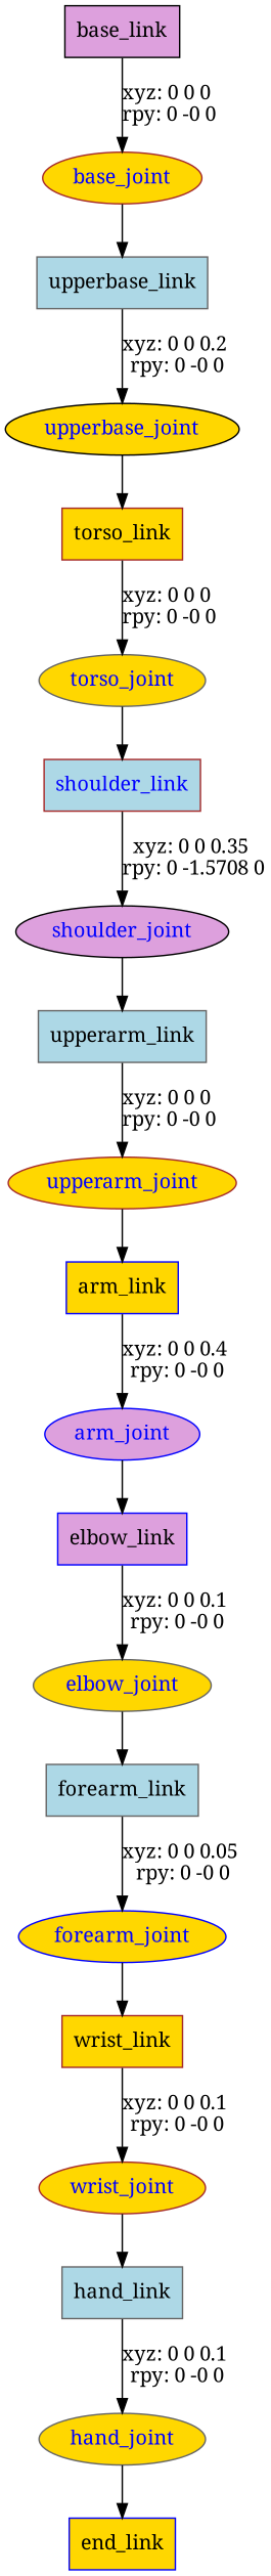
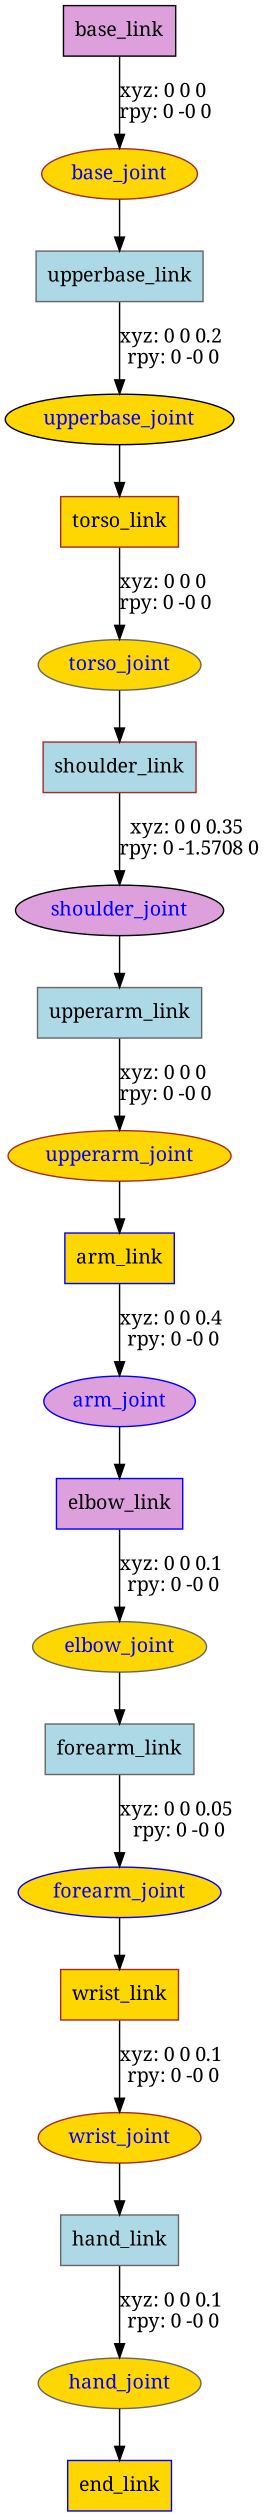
  digraph {
    fontname="Noto Serif"
    node [color=gray40 fillcolor=gold fontname="Noto Serif" shape=box style=filled]
    edge [fontname="Noto Serif"]
    n1 [color=black fillcolor=plum label=base_link]
    base_joint [color=brown fontcolor=blue shape=ellipse]
    n3 [fillcolor=lightblue label=upperbase_link]
    upperbase_joint [color=black fontcolor=blue shape=ellipse]
    n5 [color=brown label=torso_link]
    torso_joint [fontcolor=blue shape=ellipse]
-   n7 [color=brown fillcolor=lightblue label=shoulder_link fontcolor=blue]
+   n7 [color=brown fillcolor=lightblue label=shoulder_link]
    shoulder_joint [color=black fillcolor=plum fontcolor=blue shape=ellipse]
    n9 [fillcolor=lightblue label=upperarm_link]
    upperarm_joint [color=brown fontcolor=blue shape=ellipse]
    n11 [color=blue label=arm_link]
    arm_joint [color=blue fillcolor=plum fontcolor=blue shape=ellipse]
    n13 [color=blue fillcolor=plum label=elbow_link]
    elbow_joint [fontcolor=blue shape=ellipse]
    n15 [fillcolor=lightblue label=forearm_link]
    forearm_joint [color=blue fontcolor=blue shape=ellipse]
    n17 [color=brown label=wrist_link]
    wrist_joint [color=brown fontcolor=blue shape=ellipse]
    n19 [fillcolor=lightblue label=hand_link]
    hand_joint [fontcolor=blue shape=ellipse]
    n21 [color=blue label=end_link]
    n1 -> base_joint [label="xyz: 0 0 0 \nrpy: 0 -0 0"]
    base_joint -> n3
    n3 -> upperbase_joint [label="xyz: 0 0 0.2 \nrpy: 0 -0 0"]
    upperbase_joint -> n5
    n5 -> torso_joint [label="xyz: 0 0 0 \nrpy: 0 -0 0"]
    torso_joint -> n7
    n7 -> shoulder_joint [label="xyz: 0 0 0.35 \nrpy: 0 -1.5708 0"]
    shoulder_joint -> n9
    n9 -> upperarm_joint [label="xyz: 0 0 0 \nrpy: 0 -0 0"]
    upperarm_joint -> n11
    n11 -> arm_joint [label="xyz: 0 0 0.4 \nrpy: 0 -0 0"]
    arm_joint -> n13
    n13 -> elbow_joint [label="xyz: 0 0 0.1 \nrpy: 0 -0 0"]
    elbow_joint -> n15
    n15 -> forearm_joint [label="xyz: 0 0 0.05 \nrpy: 0 -0 0"]
    forearm_joint -> n17
    n17 -> wrist_joint [label="xyz: 0 0 0.1 \nrpy: 0 -0 0"]
    wrist_joint -> n19
    n19 -> hand_joint [label="xyz: 0 0 0.1 \nrpy: 0 -0 0"]
    hand_joint -> n21
  }
